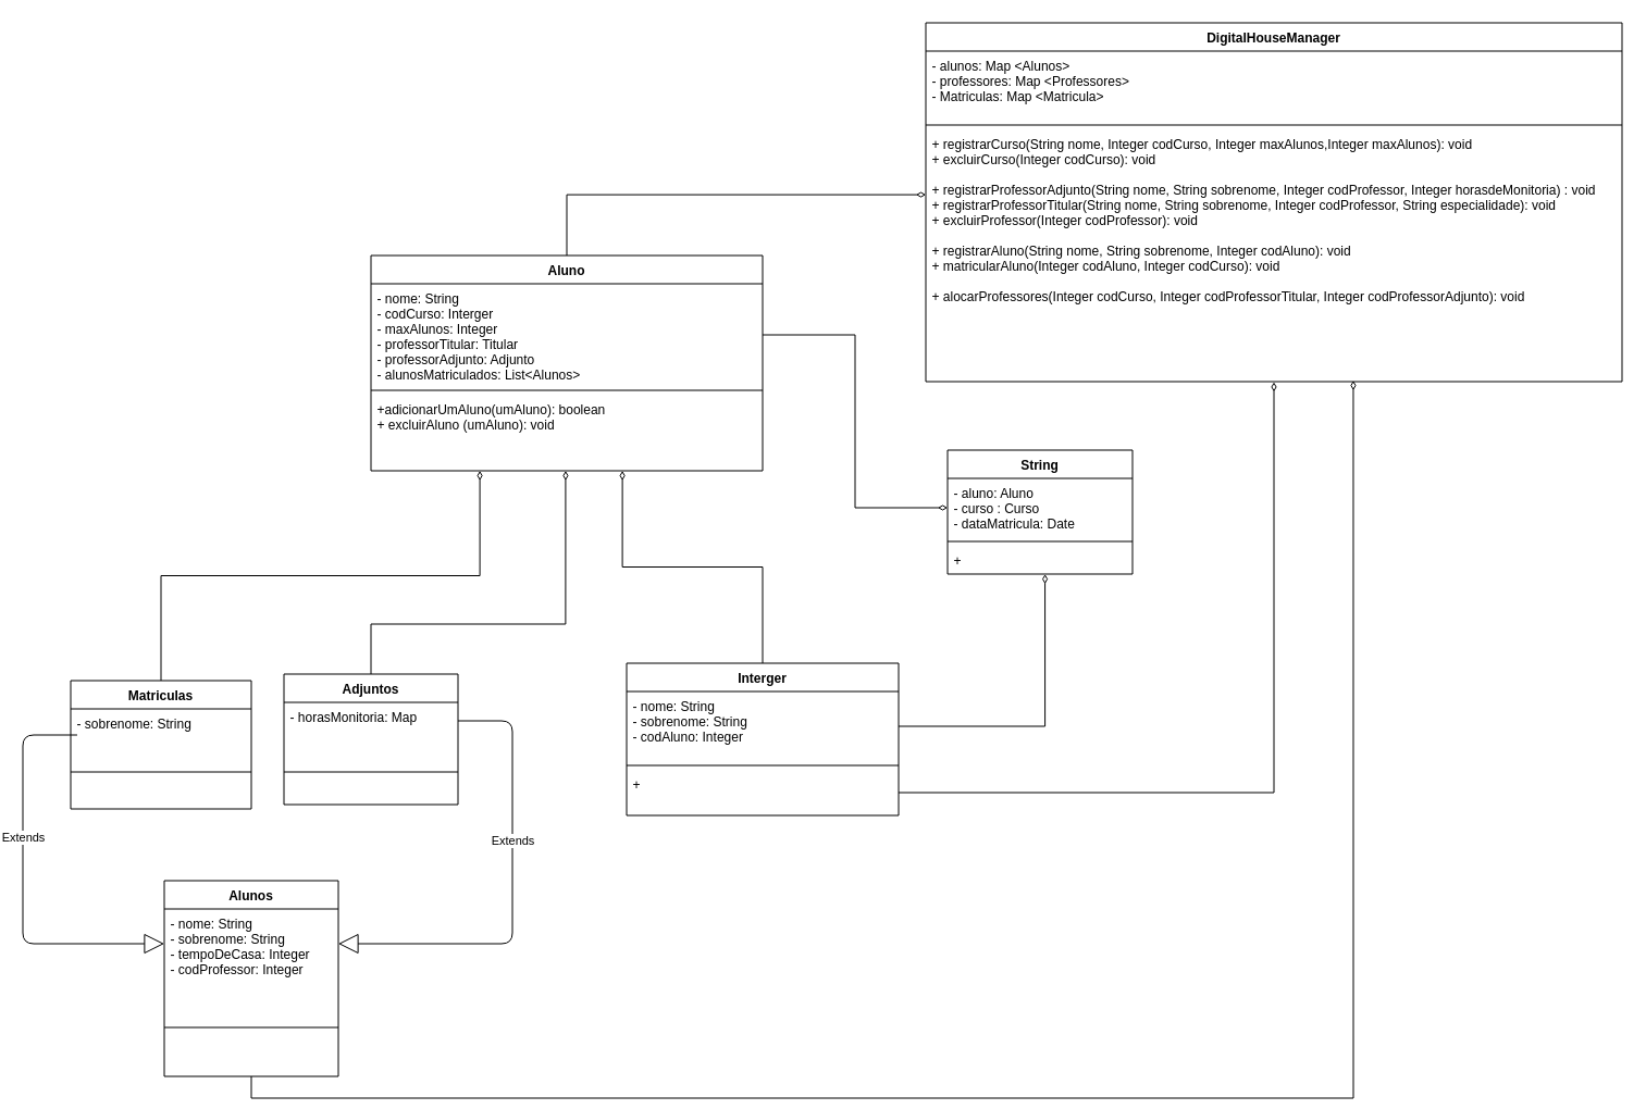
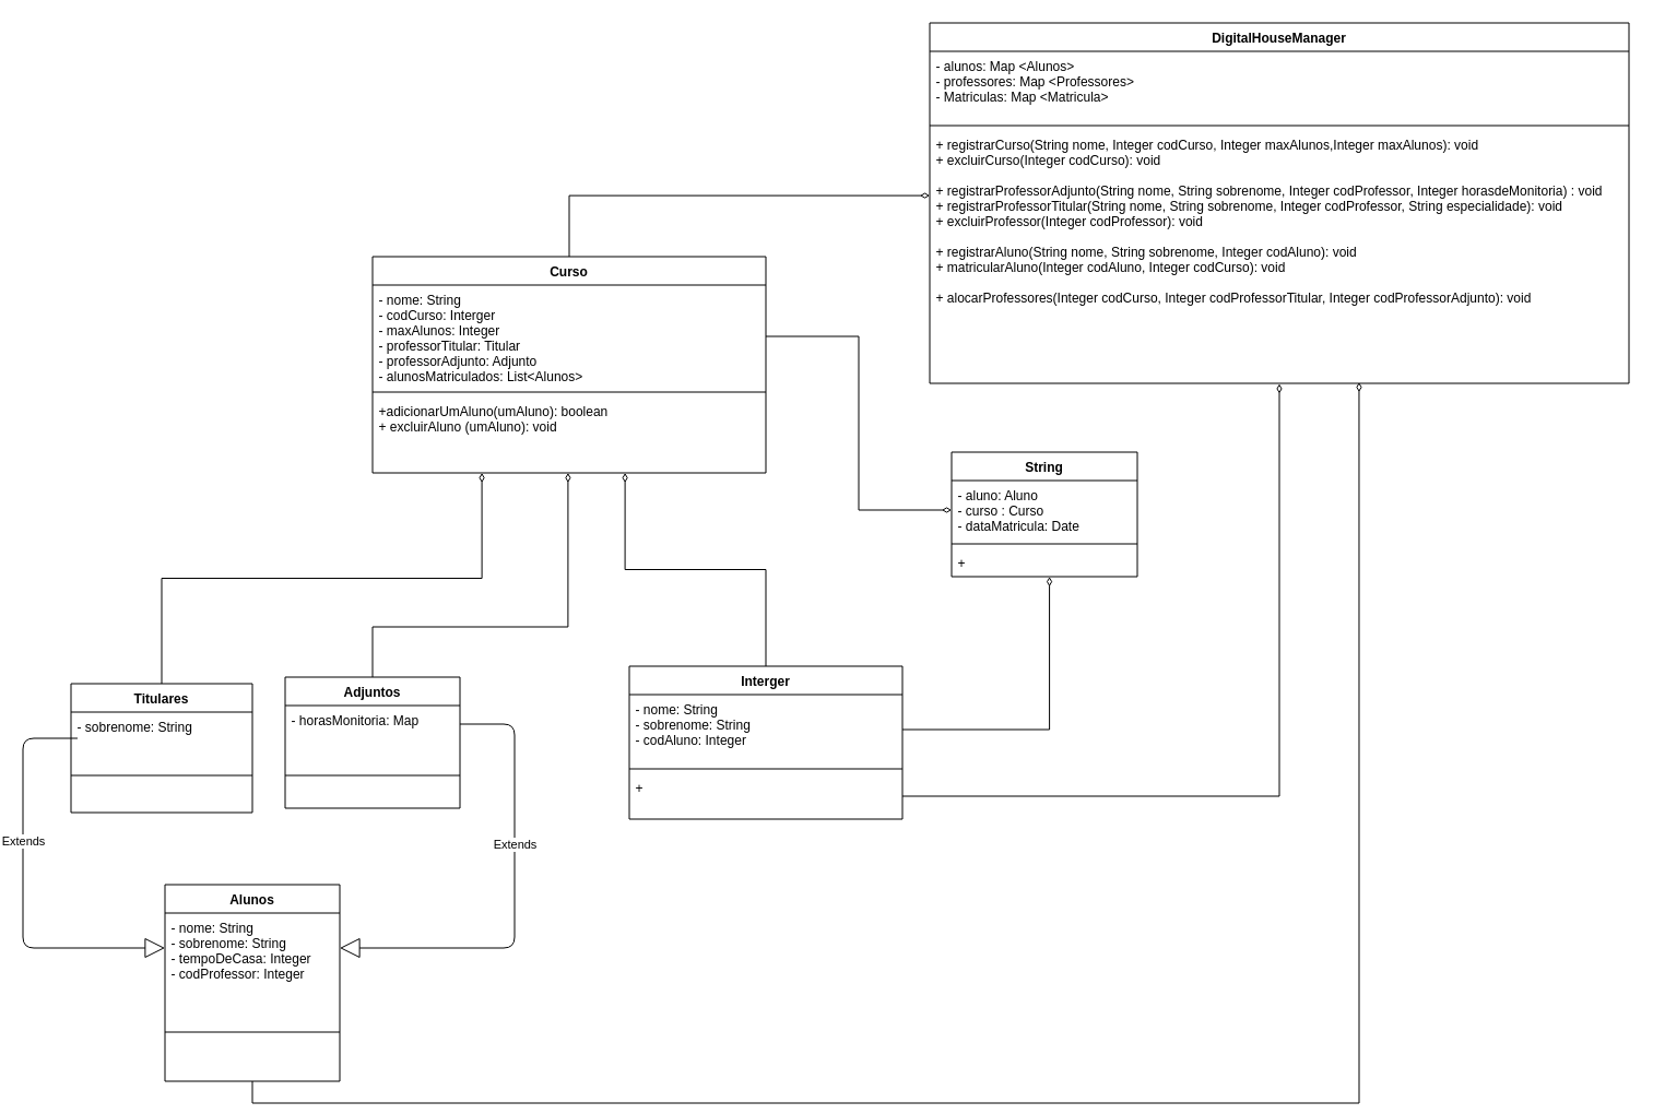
  <mxCell id="0" />
  <mxCell id="1" parent="0" />
  <mxCell id="2" style="edgeStyle=orthogonalEdgeStyle;rounded=0;orthogonalLoop=1;jettySize=auto;html=1;exitX=0.5;exitY=0;exitDx=0;exitDy=0;entryX=0.642;entryY=1;entryDx=0;entryDy=0;entryPerimeter=0;endArrow=diamondThin;endFill=0;" edge="1" parent="1" source="3" target="27"><mxGeometry relative="1" as="geometry" /></mxCell>
  <mxCell id="3" value="Interger" style="swimlane;fontStyle=1;align=center;verticalAlign=top;childLayout=stackLayout;horizontal=1;startSize=26;horizontalStack=0;resizeParent=1;resizeParentMax=0;resizeLast=0;collapsible=1;marginBottom=0;" vertex="1" parent="1"><mxGeometry x="575.5" y="609.5" width="250" height="140" as="geometry" /></mxCell>
  <mxCell id="4" value="- nome: String&#10;- sobrenome: String&#10;- codAluno: Integer&#10;" style="text;strokeColor=none;fillColor=none;align=left;verticalAlign=top;spacingLeft=4;spacingRight=4;overflow=hidden;rotatable=0;points=[[0,0.5],[1,0.5]];portConstraint=eastwest;" vertex="1" parent="3"><mxGeometry y="26" width="250" height="64" as="geometry" /></mxCell>
  <mxCell id="5" value="" style="line;strokeWidth=1;fillColor=none;align=left;verticalAlign=middle;spacingTop=-1;spacingLeft=3;spacingRight=3;rotatable=0;labelPosition=right;points=[];portConstraint=eastwest;" vertex="1" parent="3"><mxGeometry y="90" width="250" height="8" as="geometry" /></mxCell>
  <mxCell id="6" value="+" style="text;strokeColor=none;fillColor=none;align=left;verticalAlign=top;spacingLeft=4;spacingRight=4;overflow=hidden;rotatable=0;points=[[0,0.5],[1,0.5]];portConstraint=eastwest;" vertex="1" parent="3"><mxGeometry y="98" width="250" height="42" as="geometry" /></mxCell>
  <mxCell id="7" style="edgeStyle=orthogonalEdgeStyle;rounded=0;orthogonalLoop=1;jettySize=auto;html=1;exitX=0.5;exitY=1;exitDx=0;exitDy=0;entryX=0.614;entryY=0.996;entryDx=0;entryDy=0;entryPerimeter=0;startArrow=none;startFill=0;endArrow=diamondThin;endFill=0;" edge="1" parent="1" source="8" target="22"><mxGeometry relative="1" as="geometry" /></mxCell>
  <mxCell id="8" value="Alunos" style="swimlane;fontStyle=1;align=center;verticalAlign=top;childLayout=stackLayout;horizontal=1;startSize=26;horizontalStack=0;resizeParent=1;resizeParentMax=0;resizeLast=0;collapsible=1;marginBottom=0;" vertex="1" parent="1"><mxGeometry x="150.5" y="809.5" width="160" height="180" as="geometry" /></mxCell>
  <mxCell id="9" value="- nome: String&#10;- sobrenome: String&#10;- tempoDeCasa: Integer&#10;- codProfessor: Integer&#10;" style="text;strokeColor=none;fillColor=none;align=left;verticalAlign=top;spacingLeft=4;spacingRight=4;overflow=hidden;rotatable=0;points=[[0,0.5],[1,0.5]];portConstraint=eastwest;" vertex="1" parent="8"><mxGeometry y="26" width="160" height="64" as="geometry" /></mxCell>
  <mxCell id="10" value="" style="line;strokeWidth=1;fillColor=none;align=left;verticalAlign=middle;spacingTop=-1;spacingLeft=3;spacingRight=3;rotatable=0;labelPosition=right;points=[];portConstraint=eastwest;" vertex="1" parent="8"><mxGeometry y="90" width="160" height="90" as="geometry" /></mxCell>
  <mxCell id="11" style="edgeStyle=orthogonalEdgeStyle;rounded=0;orthogonalLoop=1;jettySize=auto;html=1;exitX=0.5;exitY=0;exitDx=0;exitDy=0;entryX=0.278;entryY=1;entryDx=0;entryDy=0;entryPerimeter=0;endArrow=diamondThin;endFill=0;" edge="1" parent="1" source="12" target="27"><mxGeometry relative="1" as="geometry" /></mxCell>
- <mxCell id="12" value="Matriculas" style="swimlane;fontStyle=1;align=center;verticalAlign=top;childLayout=stackLayout;horizontal=1;startSize=26;horizontalStack=0;resizeParent=1;resizeParentMax=0;resizeLast=0;collapsible=1;marginBottom=0;" vertex="1" parent="1"><mxGeometry x="64.5" y="625.5" width="166" height="118" as="geometry" /></mxCell>
+ <mxCell id="12" value="Titulares" style="swimlane;fontStyle=1;align=center;verticalAlign=top;childLayout=stackLayout;horizontal=1;startSize=26;horizontalStack=0;resizeParent=1;resizeParentMax=0;resizeLast=0;collapsible=1;marginBottom=0;" vertex="1" parent="1"><mxGeometry x="64.5" y="625.5" width="166" height="118" as="geometry" /></mxCell>
  <mxCell id="13" value="- sobrenome: String&#10;" style="text;strokeColor=none;fillColor=none;align=left;verticalAlign=top;spacingLeft=4;spacingRight=4;overflow=hidden;rotatable=0;points=[[0,0.5],[1,0.5]];portConstraint=eastwest;" vertex="1" parent="12"><mxGeometry y="26" width="166" height="24" as="geometry" /></mxCell>
  <mxCell id="14" value="" style="line;strokeWidth=1;fillColor=none;align=left;verticalAlign=middle;spacingTop=-1;spacingLeft=3;spacingRight=3;rotatable=0;labelPosition=right;points=[];portConstraint=eastwest;" vertex="1" parent="12"><mxGeometry y="50" width="166" height="68" as="geometry" /></mxCell>
  <mxCell id="15" style="edgeStyle=orthogonalEdgeStyle;rounded=0;orthogonalLoop=1;jettySize=auto;html=1;exitX=0.5;exitY=0;exitDx=0;exitDy=0;entryX=0.497;entryY=1;entryDx=0;entryDy=0;entryPerimeter=0;endArrow=diamondThin;endFill=0;" edge="1" parent="1" source="16" target="27"><mxGeometry relative="1" as="geometry"><mxPoint x="520.5" y="443.5" as="targetPoint" /><Array as="points"><mxPoint x="340.5" y="573.5" /><mxPoint x="519.5" y="573.5" /></Array></mxGeometry></mxCell>
  <mxCell id="16" value="Adjuntos" style="swimlane;fontStyle=1;align=center;verticalAlign=top;childLayout=stackLayout;horizontal=1;startSize=26;horizontalStack=0;resizeParent=1;resizeParentMax=0;resizeLast=0;collapsible=1;marginBottom=0;" vertex="1" parent="1"><mxGeometry x="260.5" y="619.5" width="160" height="120" as="geometry" /></mxCell>
  <mxCell id="17" value="- horasMonitoria: Map&#10;" style="text;strokeColor=none;fillColor=none;align=left;verticalAlign=top;spacingLeft=4;spacingRight=4;overflow=hidden;rotatable=0;points=[[0,0.5],[1,0.5]];portConstraint=eastwest;" vertex="1" parent="16"><mxGeometry y="26" width="160" height="34" as="geometry" /></mxCell>
  <mxCell id="18" value="" style="line;strokeWidth=1;fillColor=none;align=left;verticalAlign=middle;spacingTop=-1;spacingLeft=3;spacingRight=3;rotatable=0;labelPosition=right;points=[];portConstraint=eastwest;" vertex="1" parent="16"><mxGeometry y="60" width="160" height="60" as="geometry" /></mxCell>
  <mxCell id="19" value="DigitalHouseManager" style="swimlane;fontStyle=1;align=center;verticalAlign=top;childLayout=stackLayout;horizontal=1;startSize=26;horizontalStack=0;resizeParent=1;resizeParentMax=0;resizeLast=0;collapsible=1;marginBottom=0;" vertex="1" parent="1"><mxGeometry x="850.5" y="20.5" width="640" height="330" as="geometry" /></mxCell>
  <mxCell id="20" value="- alunos: Map &lt;Alunos&gt; &#10;- professores: Map &lt;Professores&gt;&#10;- Matriculas: Map &lt;Matricula&gt;" style="text;strokeColor=none;fillColor=none;align=left;verticalAlign=top;spacingLeft=4;spacingRight=4;overflow=hidden;rotatable=0;points=[[0,0.5],[1,0.5]];portConstraint=eastwest;" vertex="1" parent="19"><mxGeometry y="26" width="640" height="64" as="geometry" /></mxCell>
  <mxCell id="21" value="" style="line;strokeWidth=1;fillColor=none;align=left;verticalAlign=middle;spacingTop=-1;spacingLeft=3;spacingRight=3;rotatable=0;labelPosition=right;points=[];portConstraint=eastwest;" vertex="1" parent="19"><mxGeometry y="90" width="640" height="8" as="geometry" /></mxCell>
  <mxCell id="22" value="+ registrarCurso(String nome, Integer codCurso, Integer maxAlunos,Integer maxAlunos): void&#10;+ excluirCurso(Integer codCurso): void&#10;&#10;+ registrarProfessorAdjunto(String nome, String sobrenome, Integer codProfessor, Integer horasdeMonitoria) : void&#10;+ registrarProfessorTitular(String nome, String sobrenome, Integer codProfessor, String especialidade): void&#10;+ excluirProfessor(Integer codProfessor): void&#10;&#10;+ registrarAluno(String nome, String sobrenome, Integer codAluno): void&#10;+ matricularAluno(Integer codAluno, Integer codCurso): void&#10;&#10;+ alocarProfessores(Integer codCurso, Integer codProfessorTitular, Integer codProfessorAdjunto): void" style="text;strokeColor=none;fillColor=none;align=left;verticalAlign=top;spacingLeft=4;spacingRight=4;overflow=hidden;rotatable=0;points=[[0,0.5],[1,0.5]];portConstraint=eastwest;" vertex="1" parent="19"><mxGeometry y="98" width="640" height="232" as="geometry" /></mxCell>
  <mxCell id="23" style="edgeStyle=orthogonalEdgeStyle;rounded=0;orthogonalLoop=1;jettySize=auto;html=1;exitX=0.5;exitY=0;exitDx=0;exitDy=0;entryX=0;entryY=0.259;entryDx=0;entryDy=0;entryPerimeter=0;endArrow=diamondThin;endFill=0;" edge="1" parent="1" source="24" target="22"><mxGeometry relative="1" as="geometry" /></mxCell>
- <mxCell id="24" value="Aluno" style="swimlane;fontStyle=1;align=center;verticalAlign=top;childLayout=stackLayout;horizontal=1;startSize=26;horizontalStack=0;resizeParent=1;resizeParentMax=0;resizeLast=0;collapsible=1;marginBottom=0;" vertex="1" parent="1"><mxGeometry x="340.5" y="234.5" width="360" height="198" as="geometry" /></mxCell>
+ <mxCell id="24" value="Curso" style="swimlane;fontStyle=1;align=center;verticalAlign=top;childLayout=stackLayout;horizontal=1;startSize=26;horizontalStack=0;resizeParent=1;resizeParentMax=0;resizeLast=0;collapsible=1;marginBottom=0;" vertex="1" parent="1"><mxGeometry x="340.5" y="234.5" width="360" height="198" as="geometry" /></mxCell>
  <mxCell id="25" value="- nome: String&#10;- codCurso: Interger&#10;- maxAlunos: Integer&#10;- professorTitular: Titular&#10;- professorAdjunto: Adjunto&#10;- alunosMatriculados: List&lt;Alunos&gt;" style="text;strokeColor=none;fillColor=none;align=left;verticalAlign=top;spacingLeft=4;spacingRight=4;overflow=hidden;rotatable=0;points=[[0,0.5],[1,0.5]];portConstraint=eastwest;" vertex="1" parent="24"><mxGeometry y="26" width="360" height="94" as="geometry" /></mxCell>
  <mxCell id="26" value="" style="line;strokeWidth=1;fillColor=none;align=left;verticalAlign=middle;spacingTop=-1;spacingLeft=3;spacingRight=3;rotatable=0;labelPosition=right;points=[];portConstraint=eastwest;" vertex="1" parent="24"><mxGeometry y="120" width="360" height="8" as="geometry" /></mxCell>
  <mxCell id="27" value="+adicionarUmAluno(umAluno): boolean&#10;+ excluirAluno (umAluno): void" style="text;strokeColor=none;fillColor=none;align=left;verticalAlign=top;spacingLeft=4;spacingRight=4;overflow=hidden;rotatable=0;points=[[0,0.5],[1,0.5]];portConstraint=eastwest;" vertex="1" parent="24"><mxGeometry y="128" width="360" height="70" as="geometry" /></mxCell>
  <mxCell id="28" value="Extends" style="endArrow=block;endSize=16;endFill=0;html=1;exitX=1;exitY=0.5;exitDx=0;exitDy=0;entryX=1;entryY=0.5;entryDx=0;entryDy=0;" edge="1" parent="1" source="17" target="9"><mxGeometry x="-0.228" width="160" relative="1" as="geometry"><mxPoint x="380.5" y="843.5" as="sourcePoint" /><mxPoint x="540.5" y="843.5" as="targetPoint" /><Array as="points"><mxPoint x="470.5" y="662.5" /><mxPoint x="470.5" y="867.5" /></Array><mxPoint as="offset" /></mxGeometry></mxCell>
  <mxCell id="29" value="Extends" style="endArrow=block;endSize=16;endFill=0;html=1;exitX=0.036;exitY=1;exitDx=0;exitDy=0;entryX=0;entryY=0.5;entryDx=0;entryDy=0;exitPerimeter=0;" edge="1" parent="1" source="13" target="9"><mxGeometry x="-0.228" width="160" relative="1" as="geometry"><mxPoint x="14.5" y="675.5" as="sourcePoint" /><mxPoint x="-95.5" y="880.5" as="targetPoint" /><Array as="points"><mxPoint x="20.5" y="675.5" /><mxPoint x="20.5" y="867.5" /></Array><mxPoint as="offset" /></mxGeometry></mxCell>
  <mxCell id="30" style="edgeStyle=orthogonalEdgeStyle;rounded=0;orthogonalLoop=1;jettySize=auto;html=1;exitX=1;exitY=0.5;exitDx=0;exitDy=0;entryX=0.527;entryY=1.005;entryDx=0;entryDy=0;endArrow=diamondThin;endFill=0;entryPerimeter=0;" edge="1" parent="1" source="4" target="34"><mxGeometry relative="1" as="geometry"><mxPoint x="995.357" y="491.643" as="targetPoint" /></mxGeometry></mxCell>
  <mxCell id="31" value="String" style="swimlane;fontStyle=1;align=center;verticalAlign=top;childLayout=stackLayout;horizontal=1;startSize=26;horizontalStack=0;resizeParent=1;resizeParentMax=0;resizeLast=0;collapsible=1;marginBottom=0;" vertex="1" parent="1"><mxGeometry x="870.5" y="413.5" width="170" height="114" as="geometry" /></mxCell>
  <mxCell id="32" value="- aluno: Aluno&#10;- curso : Curso&#10;- dataMatricula: Date" style="text;strokeColor=none;fillColor=none;align=left;verticalAlign=top;spacingLeft=4;spacingRight=4;overflow=hidden;rotatable=0;points=[[0,0.5],[1,0.5]];portConstraint=eastwest;" vertex="1" parent="31"><mxGeometry y="26" width="170" height="54" as="geometry" /></mxCell>
  <mxCell id="33" value="" style="line;strokeWidth=1;fillColor=none;align=left;verticalAlign=middle;spacingTop=-1;spacingLeft=3;spacingRight=3;rotatable=0;labelPosition=right;points=[];portConstraint=eastwest;" vertex="1" parent="31"><mxGeometry y="80" width="170" height="8" as="geometry" /></mxCell>
  <mxCell id="34" value="+" style="text;strokeColor=none;fillColor=none;align=left;verticalAlign=top;spacingLeft=4;spacingRight=4;overflow=hidden;rotatable=0;points=[[0,0.5],[1,0.5]];portConstraint=eastwest;" vertex="1" parent="31"><mxGeometry y="88" width="170" height="26" as="geometry" /></mxCell>
  <mxCell id="35" style="edgeStyle=orthogonalEdgeStyle;rounded=0;orthogonalLoop=1;jettySize=auto;html=1;exitX=1;exitY=0.5;exitDx=0;exitDy=0;entryX=0;entryY=0.5;entryDx=0;entryDy=0;startArrow=none;startFill=0;endArrow=diamondThin;endFill=0;" edge="1" parent="1" source="25" target="32"><mxGeometry relative="1" as="geometry" /></mxCell>
  <mxCell id="36" style="edgeStyle=orthogonalEdgeStyle;rounded=0;orthogonalLoop=1;jettySize=auto;html=1;exitX=1;exitY=0.5;exitDx=0;exitDy=0;entryX=0.5;entryY=1.002;entryDx=0;entryDy=0;entryPerimeter=0;startArrow=none;startFill=0;endArrow=diamondThin;endFill=0;" edge="1" parent="1" source="6" target="22"><mxGeometry relative="1" as="geometry" /></mxCell>
